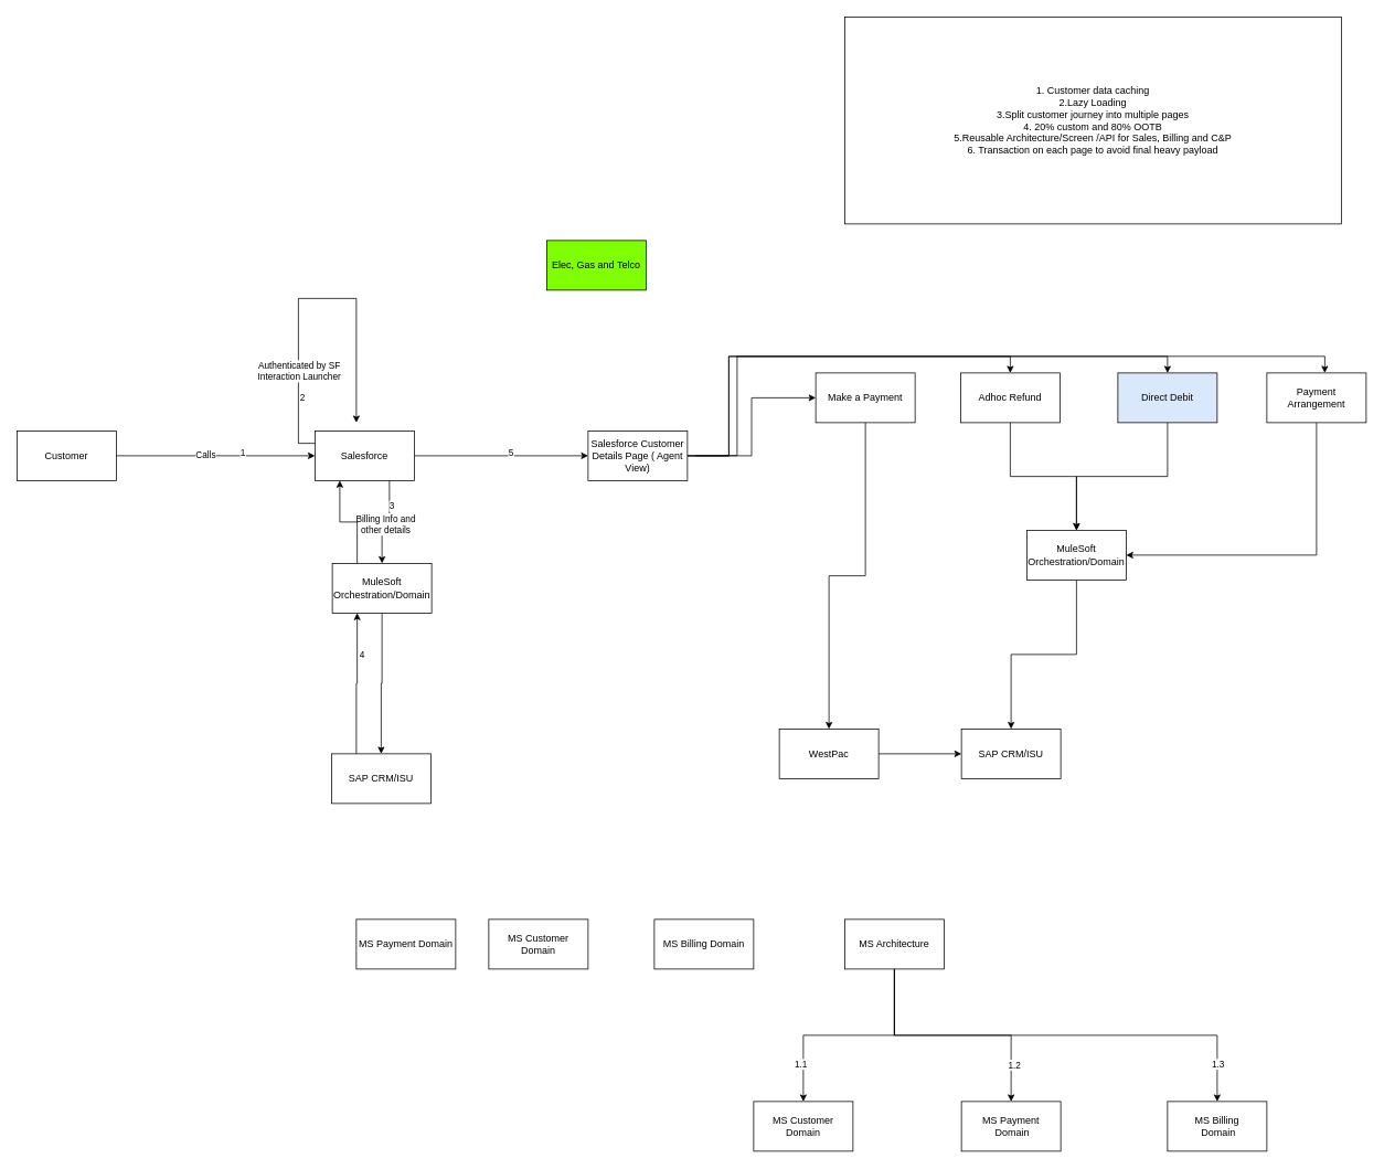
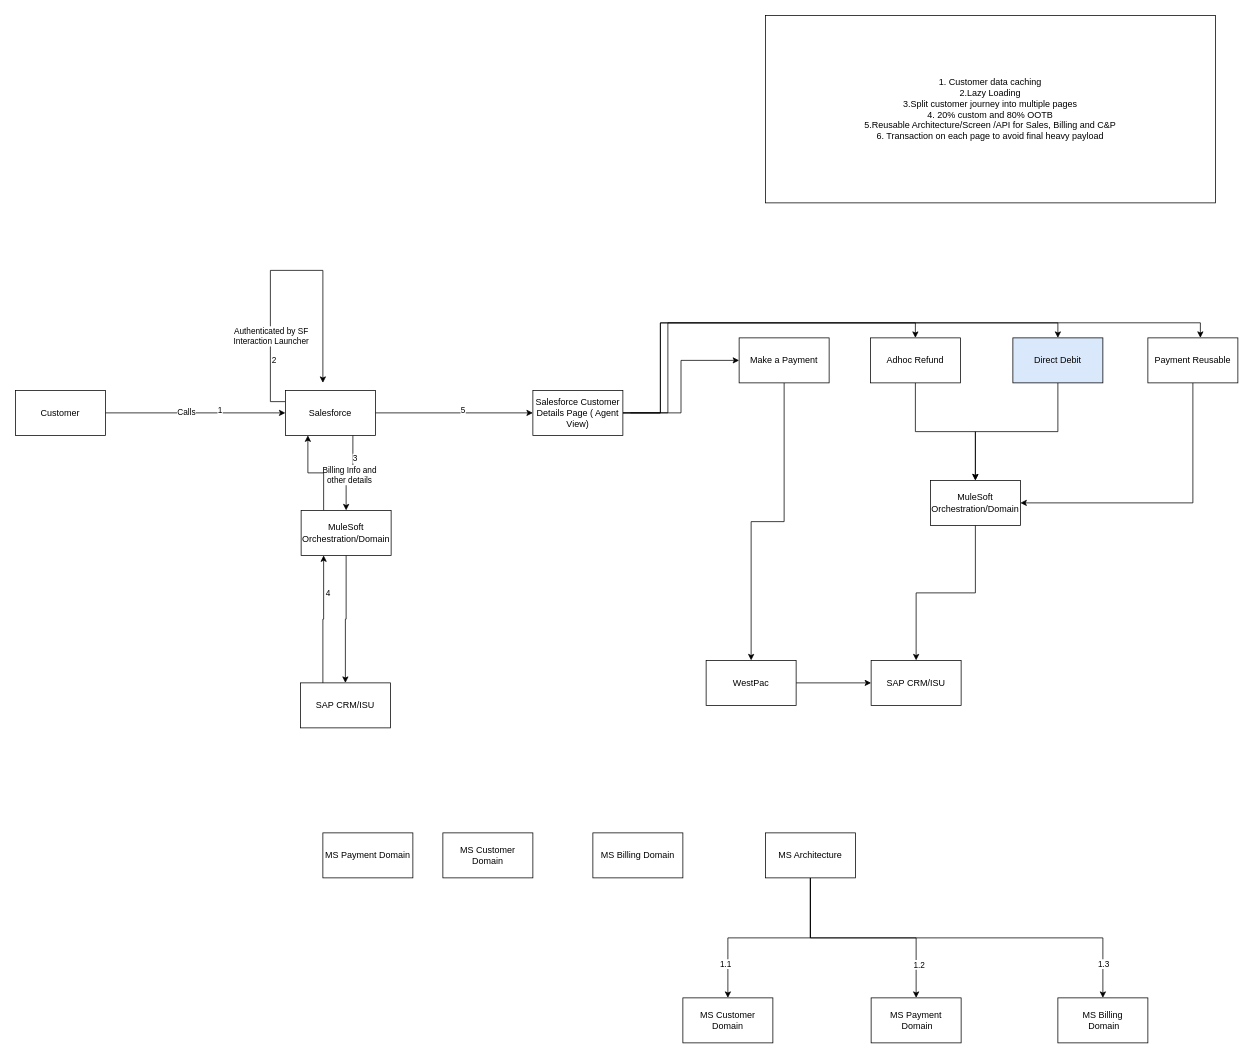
  <mxCell id="0" />
  <mxCell id="1" parent="0" />
  <mxCell id="2" value="" style="edgeStyle=orthogonalEdgeStyle;rounded=0;orthogonalLoop=1;jettySize=auto;html=1;" edge="1" parent="1" source="5" target="14"><mxGeometry relative="1" as="geometry" /></mxCell>
  <mxCell id="3" value="Calls" style="edgeLabel;html=1;align=center;verticalAlign=middle;resizable=0;points=[];" vertex="1" connectable="0" parent="2"><mxGeometry x="-0.109" y="2" relative="1" as="geometry"><mxPoint as="offset" /></mxGeometry></mxCell>
  <mxCell id="4" value="1" style="edgeLabel;html=1;align=center;verticalAlign=middle;resizable=0;points=[];" vertex="1" connectable="0" parent="2"><mxGeometry x="0.264" y="4" relative="1" as="geometry"><mxPoint as="offset" /></mxGeometry></mxCell>
  <mxCell id="5" value="Customer" style="rounded=0;whiteSpace=wrap;html=1;" vertex="1" parent="1"><mxGeometry x="20" y="520" width="120" height="60" as="geometry" /></mxCell>
  <mxCell id="6" style="edgeStyle=orthogonalEdgeStyle;rounded=0;orthogonalLoop=1;jettySize=auto;html=1;exitX=0.75;exitY=1;exitDx=0;exitDy=0;" edge="1" parent="1" source="14" target="36"><mxGeometry relative="1" as="geometry"><mxPoint x="470" y="910" as="targetPoint" /></mxGeometry></mxCell>
  <mxCell id="7" value="Billing Info and&amp;nbsp;&lt;div&gt;other details&amp;nbsp;&lt;/div&gt;" style="edgeLabel;html=1;align=center;verticalAlign=middle;resizable=0;points=[];" vertex="1" connectable="0" parent="6"><mxGeometry x="-0.012" y="2" relative="1" as="geometry"><mxPoint as="offset" /></mxGeometry></mxCell>
  <mxCell id="8" value="3" style="edgeLabel;html=1;align=center;verticalAlign=middle;resizable=0;points=[];" vertex="1" connectable="0" parent="6"><mxGeometry x="-0.445" y="2" relative="1" as="geometry"><mxPoint as="offset" /></mxGeometry></mxCell>
  <mxCell id="9" style="edgeStyle=orthogonalEdgeStyle;rounded=0;orthogonalLoop=1;jettySize=auto;html=1;exitX=0;exitY=0.25;exitDx=0;exitDy=0;" edge="1" parent="1" source="14"><mxGeometry relative="1" as="geometry"><mxPoint x="430" y="510" as="targetPoint" /><Array as="points"><mxPoint x="360" y="535" /><mxPoint x="360" y="360" /><mxPoint x="430" y="360" /></Array></mxGeometry></mxCell>
  <mxCell id="10" value="Authenticated by SF&lt;div&gt;Interaction Launcher&lt;/div&gt;" style="edgeLabel;html=1;align=center;verticalAlign=middle;resizable=0;points=[];" vertex="1" connectable="0" parent="9"><mxGeometry x="-0.483" relative="1" as="geometry"><mxPoint y="-1" as="offset" /></mxGeometry></mxCell>
  <mxCell id="11" value="2" style="edgeLabel;html=1;align=center;verticalAlign=middle;resizable=0;points=[];" vertex="1" connectable="0" parent="9"><mxGeometry x="-0.637" y="-4" relative="1" as="geometry"><mxPoint y="-1" as="offset" /></mxGeometry></mxCell>
  <mxCell id="12" style="edgeStyle=orthogonalEdgeStyle;rounded=0;orthogonalLoop=1;jettySize=auto;html=1;exitX=1;exitY=0.5;exitDx=0;exitDy=0;entryX=0;entryY=0.5;entryDx=0;entryDy=0;" edge="1" parent="1" source="14" target="22"><mxGeometry relative="1" as="geometry" /></mxCell>
  <mxCell id="13" value="5" style="edgeLabel;html=1;align=center;verticalAlign=middle;resizable=0;points=[];" vertex="1" connectable="0" parent="12"><mxGeometry x="0.102" y="4" relative="1" as="geometry"><mxPoint as="offset" /></mxGeometry></mxCell>
  <mxCell id="14" value="Salesforce" style="rounded=0;whiteSpace=wrap;html=1;" vertex="1" parent="1"><mxGeometry x="380" y="520" width="120" height="60" as="geometry" /></mxCell>
  <mxCell id="15" value="SAP CRM/ISU" style="rounded=0;whiteSpace=wrap;html=1;" vertex="1" parent="1"><mxGeometry x="400" y="910" width="120" height="60" as="geometry" /></mxCell>
  <mxCell id="16" style="edgeStyle=orthogonalEdgeStyle;rounded=0;orthogonalLoop=1;jettySize=auto;html=1;exitX=1;exitY=0.5;exitDx=0;exitDy=0;entryX=0;entryY=0.5;entryDx=0;entryDy=0;" edge="1" parent="1" source="17" target="33"><mxGeometry relative="1" as="geometry" /></mxCell>
  <mxCell id="17" value="WestPac" style="rounded=0;whiteSpace=wrap;html=1;" vertex="1" parent="1"><mxGeometry x="941" y="880" width="120" height="60" as="geometry" /></mxCell>
  <mxCell id="18" style="edgeStyle=orthogonalEdgeStyle;rounded=0;orthogonalLoop=1;jettySize=auto;html=1;exitX=1;exitY=0.5;exitDx=0;exitDy=0;entryX=0;entryY=0.5;entryDx=0;entryDy=0;" edge="1" parent="1" source="22" target="26"><mxGeometry relative="1" as="geometry" /></mxCell>
  <mxCell id="19" style="edgeStyle=orthogonalEdgeStyle;rounded=0;orthogonalLoop=1;jettySize=auto;html=1;exitX=1;exitY=0.5;exitDx=0;exitDy=0;entryX=0.5;entryY=0;entryDx=0;entryDy=0;" edge="1" parent="1" source="22" target="32"><mxGeometry relative="1" as="geometry"><Array as="points"><mxPoint x="880" y="550" /><mxPoint x="880" y="430" /><mxPoint x="1220" y="430" /></Array></mxGeometry></mxCell>
  <mxCell id="20" style="edgeStyle=orthogonalEdgeStyle;rounded=0;orthogonalLoop=1;jettySize=auto;html=1;exitX=1;exitY=0.5;exitDx=0;exitDy=0;entryX=0.5;entryY=0;entryDx=0;entryDy=0;" edge="1" parent="1" source="22" target="30"><mxGeometry relative="1" as="geometry"><Array as="points"><mxPoint x="880" y="550" /><mxPoint x="880" y="430" /><mxPoint x="1410" y="430" /></Array></mxGeometry></mxCell>
  <mxCell id="21" style="edgeStyle=orthogonalEdgeStyle;rounded=0;orthogonalLoop=1;jettySize=auto;html=1;exitX=1;exitY=0.5;exitDx=0;exitDy=0;entryX=0.5;entryY=0;entryDx=0;entryDy=0;" edge="1" parent="1"><mxGeometry relative="1" as="geometry"><mxPoint x="839.97" y="549.93" as="sourcePoint" /><mxPoint x="1599.97" y="449.93" as="targetPoint" /><Array as="points"><mxPoint x="889.97" y="549.93" /><mxPoint x="889.97" y="429.93" /><mxPoint x="1599.97" y="429.93" /></Array></mxGeometry></mxCell>
  <mxCell id="22" value="Salesforce Customer Details Page ( Agent View)" style="rounded=0;whiteSpace=wrap;html=1;" vertex="1" parent="1"><mxGeometry x="710" y="520" width="120" height="60" as="geometry" /></mxCell>
  <mxCell id="23" style="edgeStyle=orthogonalEdgeStyle;rounded=0;orthogonalLoop=1;jettySize=auto;html=1;exitX=0.25;exitY=0;exitDx=0;exitDy=0;entryX=0.25;entryY=1;entryDx=0;entryDy=0;" edge="1" parent="1" source="15" target="36"><mxGeometry relative="1" as="geometry" /></mxCell>
  <mxCell id="24" value="4" style="edgeLabel;html=1;align=center;verticalAlign=middle;resizable=0;points=[];" vertex="1" connectable="0" parent="23"><mxGeometry x="0.439" y="-5" relative="1" as="geometry"><mxPoint y="1" as="offset" /></mxGeometry></mxCell>
  <mxCell id="25" style="edgeStyle=orthogonalEdgeStyle;rounded=0;orthogonalLoop=1;jettySize=auto;html=1;exitX=0.5;exitY=1;exitDx=0;exitDy=0;" edge="1" parent="1" source="26" target="17"><mxGeometry relative="1" as="geometry" /></mxCell>
  <mxCell id="26" value="Make a Payment" style="rounded=0;whiteSpace=wrap;html=1;" vertex="1" parent="1"><mxGeometry x="985" y="450" width="120" height="60" as="geometry" /></mxCell>
  <mxCell id="27" style="edgeStyle=orthogonalEdgeStyle;rounded=0;orthogonalLoop=1;jettySize=auto;html=1;exitX=0.5;exitY=1;exitDx=0;exitDy=0;entryX=1;entryY=0.5;entryDx=0;entryDy=0;" edge="1" parent="1" source="28" target="38"><mxGeometry relative="1" as="geometry" /></mxCell>
- <mxCell id="28" value="Payment Arrangement" style="rounded=0;whiteSpace=wrap;html=1;" vertex="1" parent="1"><mxGeometry x="1530" y="450" width="120" height="60" as="geometry" /></mxCell>
+ <mxCell id="28" value="Payment Reusable" style="rounded=0;whiteSpace=wrap;html=1;" vertex="1" parent="1"><mxGeometry x="1530" y="450" width="120" height="60" as="geometry" /></mxCell>
  <mxCell id="29" style="edgeStyle=orthogonalEdgeStyle;rounded=0;orthogonalLoop=1;jettySize=auto;html=1;exitX=0.5;exitY=1;exitDx=0;exitDy=0;" edge="1" parent="1" source="30" target="38"><mxGeometry relative="1" as="geometry" /></mxCell>
  <mxCell id="30" value="Direct Debit" style="rounded=0;whiteSpace=wrap;html=1;fillColor=#dae8fc;" vertex="1" parent="1"><mxGeometry x="1350" y="450" width="120" height="60" as="geometry" /></mxCell>
  <mxCell id="31" style="edgeStyle=orthogonalEdgeStyle;rounded=0;orthogonalLoop=1;jettySize=auto;html=1;exitX=0.5;exitY=1;exitDx=0;exitDy=0;" edge="1" parent="1" source="32" target="38"><mxGeometry relative="1" as="geometry" /></mxCell>
  <mxCell id="32" value="Adhoc Refund" style="rounded=0;whiteSpace=wrap;html=1;" vertex="1" parent="1"><mxGeometry x="1160" y="450" width="120" height="60" as="geometry" /></mxCell>
  <mxCell id="33" value="SAP CRM/ISU" style="rounded=0;whiteSpace=wrap;html=1;" vertex="1" parent="1"><mxGeometry x="1161" y="880" width="120" height="60" as="geometry" /></mxCell>
  <mxCell id="34" value="" style="edgeStyle=orthogonalEdgeStyle;rounded=0;orthogonalLoop=1;jettySize=auto;html=1;entryX=0.5;entryY=0;entryDx=0;entryDy=0;" edge="1" parent="1" source="36" target="15"><mxGeometry relative="1" as="geometry"><mxPoint x="560" y="820" as="targetPoint" /></mxGeometry></mxCell>
  <mxCell id="35" style="edgeStyle=orthogonalEdgeStyle;rounded=0;orthogonalLoop=1;jettySize=auto;html=1;exitX=0.25;exitY=0;exitDx=0;exitDy=0;entryX=0.25;entryY=1;entryDx=0;entryDy=0;" edge="1" parent="1" source="36" target="14"><mxGeometry relative="1" as="geometry" /></mxCell>
  <mxCell id="36" value="MuleSoft Orchestration/Domain" style="rounded=0;whiteSpace=wrap;html=1;" vertex="1" parent="1"><mxGeometry x="401" y="680" width="120" height="60" as="geometry" /></mxCell>
  <mxCell id="37" style="edgeStyle=orthogonalEdgeStyle;rounded=0;orthogonalLoop=1;jettySize=auto;html=1;exitX=0.5;exitY=1;exitDx=0;exitDy=0;" edge="1" parent="1" source="38" target="33"><mxGeometry relative="1" as="geometry" /></mxCell>
  <mxCell id="38" value="MuleSoft Orchestration/Domain" style="rounded=0;whiteSpace=wrap;html=1;" vertex="1" parent="1"><mxGeometry x="1240" y="640" width="120" height="60" as="geometry" /></mxCell>
  <mxCell id="39" value="MS Payment Domain" style="rounded=0;whiteSpace=wrap;html=1;" vertex="1" parent="1"><mxGeometry x="430" y="1110" width="120" height="60" as="geometry" /></mxCell>
  <mxCell id="40" value="MS Customer Domain" style="rounded=0;whiteSpace=wrap;html=1;" vertex="1" parent="1"><mxGeometry x="590" y="1110" width="120" height="60" as="geometry" /></mxCell>
  <mxCell id="41" value="MS Billing Domain" style="rounded=0;whiteSpace=wrap;html=1;" vertex="1" parent="1"><mxGeometry x="790" y="1110" width="120" height="60" as="geometry" /></mxCell>
  <mxCell id="42" style="edgeStyle=orthogonalEdgeStyle;rounded=0;orthogonalLoop=1;jettySize=auto;html=1;exitX=0.5;exitY=1;exitDx=0;exitDy=0;" edge="1" parent="1" source="48" target="50"><mxGeometry relative="1" as="geometry" /></mxCell>
  <mxCell id="43" value="1.1" style="edgeLabel;html=1;align=center;verticalAlign=middle;resizable=0;points=[];" vertex="1" connectable="0" parent="42"><mxGeometry x="0.657" y="-4" relative="1" as="geometry"><mxPoint as="offset" /></mxGeometry></mxCell>
  <mxCell id="44" style="edgeStyle=orthogonalEdgeStyle;rounded=0;orthogonalLoop=1;jettySize=auto;html=1;exitX=0.5;exitY=1;exitDx=0;exitDy=0;entryX=0.5;entryY=0;entryDx=0;entryDy=0;" edge="1" parent="1" source="48" target="49"><mxGeometry relative="1" as="geometry" /></mxCell>
  <mxCell id="45" value="1.2" style="edgeLabel;html=1;align=center;verticalAlign=middle;resizable=0;points=[];" vertex="1" connectable="0" parent="44"><mxGeometry x="0.701" y="3" relative="1" as="geometry"><mxPoint as="offset" /></mxGeometry></mxCell>
  <mxCell id="46" style="edgeStyle=orthogonalEdgeStyle;rounded=0;orthogonalLoop=1;jettySize=auto;html=1;exitX=0.5;exitY=1;exitDx=0;exitDy=0;" edge="1" parent="1" source="48" target="51"><mxGeometry relative="1" as="geometry" /></mxCell>
  <mxCell id="47" value="1.3" style="edgeLabel;html=1;align=center;verticalAlign=middle;resizable=0;points=[];" vertex="1" connectable="0" parent="46"><mxGeometry x="0.832" relative="1" as="geometry"><mxPoint as="offset" /></mxGeometry></mxCell>
  <mxCell id="48" value="MS Architecture" style="rounded=0;whiteSpace=wrap;html=1;" vertex="1" parent="1"><mxGeometry x="1020" y="1110" width="120" height="60" as="geometry" /></mxCell>
  <mxCell id="49" value="MS Payment&lt;div&gt;&amp;nbsp;Domain&lt;/div&gt;" style="rounded=0;whiteSpace=wrap;html=1;" vertex="1" parent="1"><mxGeometry x="1161" y="1330" width="120" height="60" as="geometry" /></mxCell>
  <mxCell id="50" value="MS Customer Domain" style="rounded=0;whiteSpace=wrap;html=1;" vertex="1" parent="1"><mxGeometry x="910" y="1330" width="120" height="60" as="geometry" /></mxCell>
  <mxCell id="51" value="MS Billing&lt;div&gt;&amp;nbsp;Domain&lt;/div&gt;" style="rounded=0;whiteSpace=wrap;html=1;" vertex="1" parent="1"><mxGeometry x="1410" y="1330" width="120" height="60" as="geometry" /></mxCell>
- <mxCell id="52" value="Elec, Gas and Telco" style="rounded=0;whiteSpace=wrap;html=1;fillColor=light-dark(#80FF00,var(--ge-dark-color, #121212));" vertex="1" parent="1"><mxGeometry x="660" y="290" width="120" height="60" as="geometry" /></mxCell>
  <mxCell id="53" value="1. Customer data caching&lt;div&gt;2.Lazy Loading&lt;/div&gt;&lt;div&gt;3.Split customer journey into multiple pages&lt;/div&gt;&lt;div&gt;4. 20% custom and 80% OOTB&lt;/div&gt;&lt;div&gt;5.Reusable Architecture/Screen /API for Sales, Billing and C&amp;amp;P&lt;/div&gt;&lt;div&gt;6. Transaction on each page to avoid final heavy payload&lt;/div&gt;" style="rounded=0;whiteSpace=wrap;html=1;" vertex="1" parent="1"><mxGeometry x="1020" y="20" width="600" height="250" as="geometry" /></mxCell>
